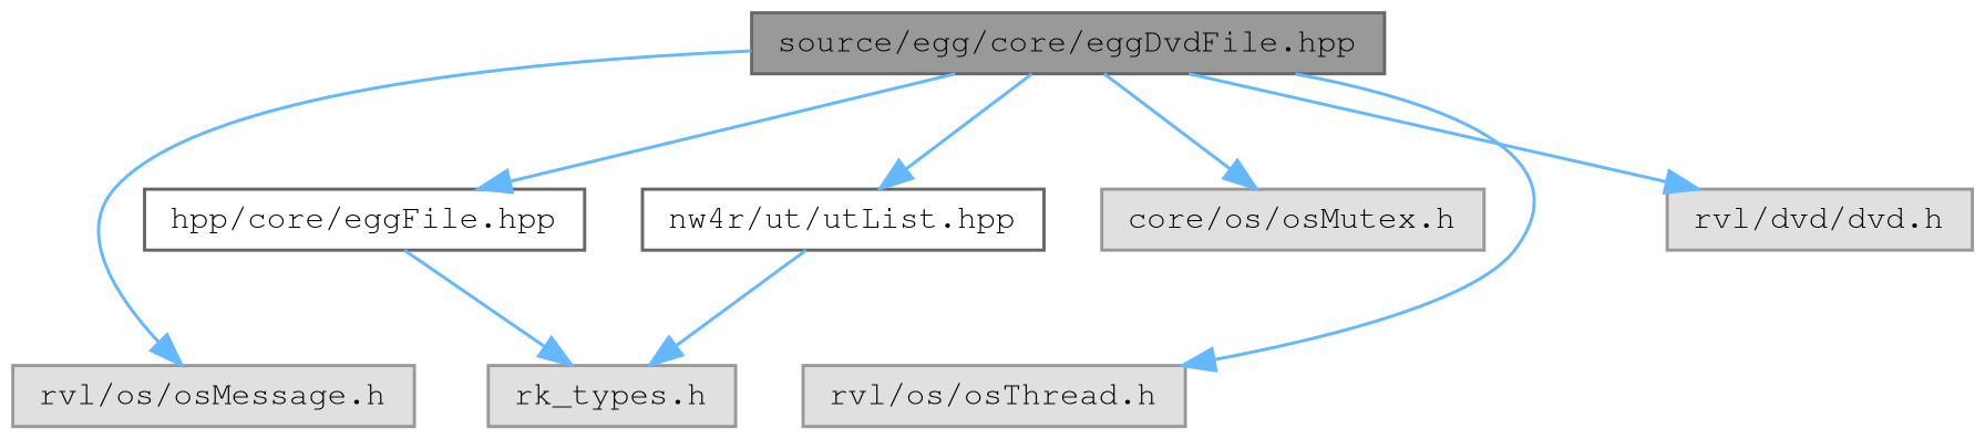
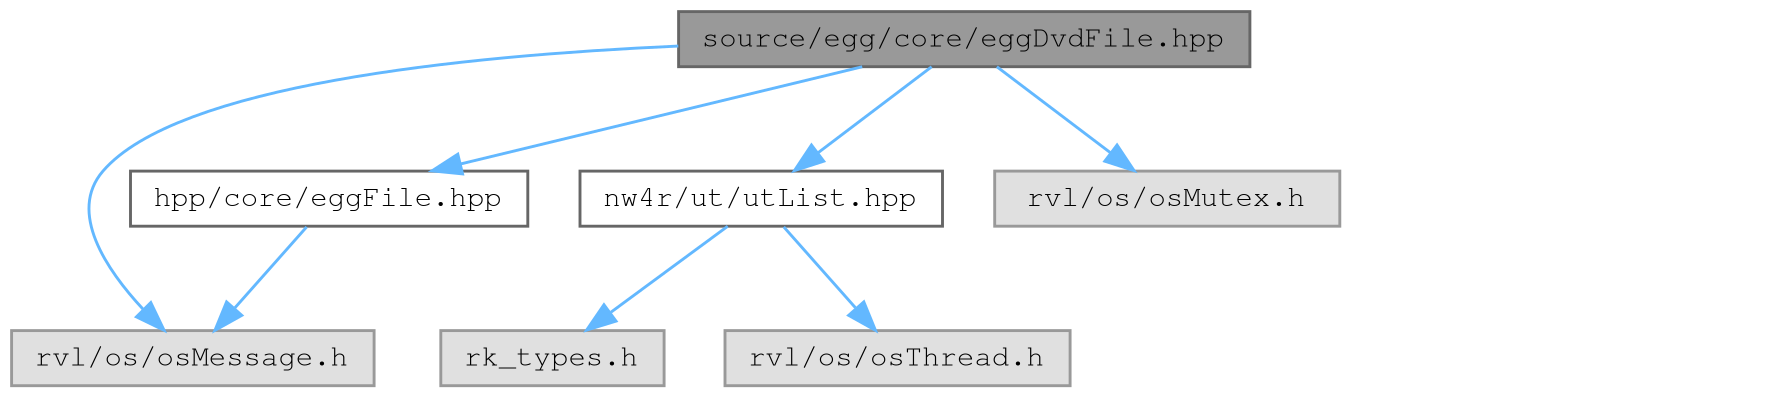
  digraph {
    node [color=grey60 fillcolor="#E0E0E0" fontname=FreeMono fontsize=10 shape=box style=filled]
    edge [color=steelblue1 fontname=FreeMono fontsize=10 labelfontname=FreeMono labelfontsize=10 style=solid]
    n1 [color=gray40 fillcolor=grey60 fontcolor=black height=0.2 label="source/egg/core/eggDvdFile.hpp" width=0.4]
    n2 [color=grey40 fillcolor=white height=0.2 label="hpp/core/eggFile.hpp" width=0.4]
    n3 [color=grey40 fillcolor=white height=0.2 label="nw4r/ut/utList.hpp" width=0.4]
    n4 [height=0.2 label="rvl/os/osMessage.h" width=0.4]
-   n5 [height=0.2 label="core/os/osMutex.h" width=0.4]
+   n5 [height=0.2 label="rvl/os/osMutex.h" width=0.4]
    n6 [height=0.2 label="rvl/os/osThread.h" width=0.4]
-   n7 [height=0.2 label="rvl/dvd/dvd.h" width=0.4]
    n8 [height=0.2 label="rk_types.h" width=0.4]
    n1 -> n2
    n1 -> n3
    n1 -> n4
    n1 -> n5
-   n1 -> n6
-   n1 -> n7
-   n2 -> n8
+   n3 -> n6
+   n2 -> n4
    n3 -> n8
  }
